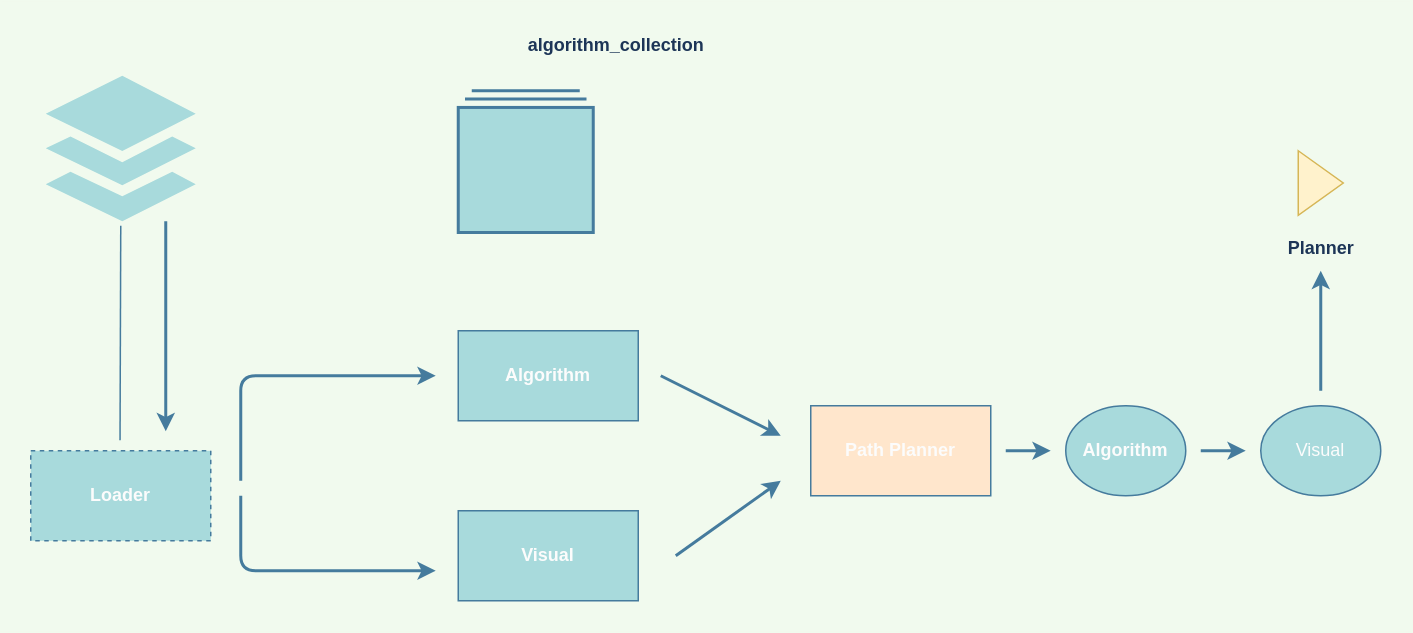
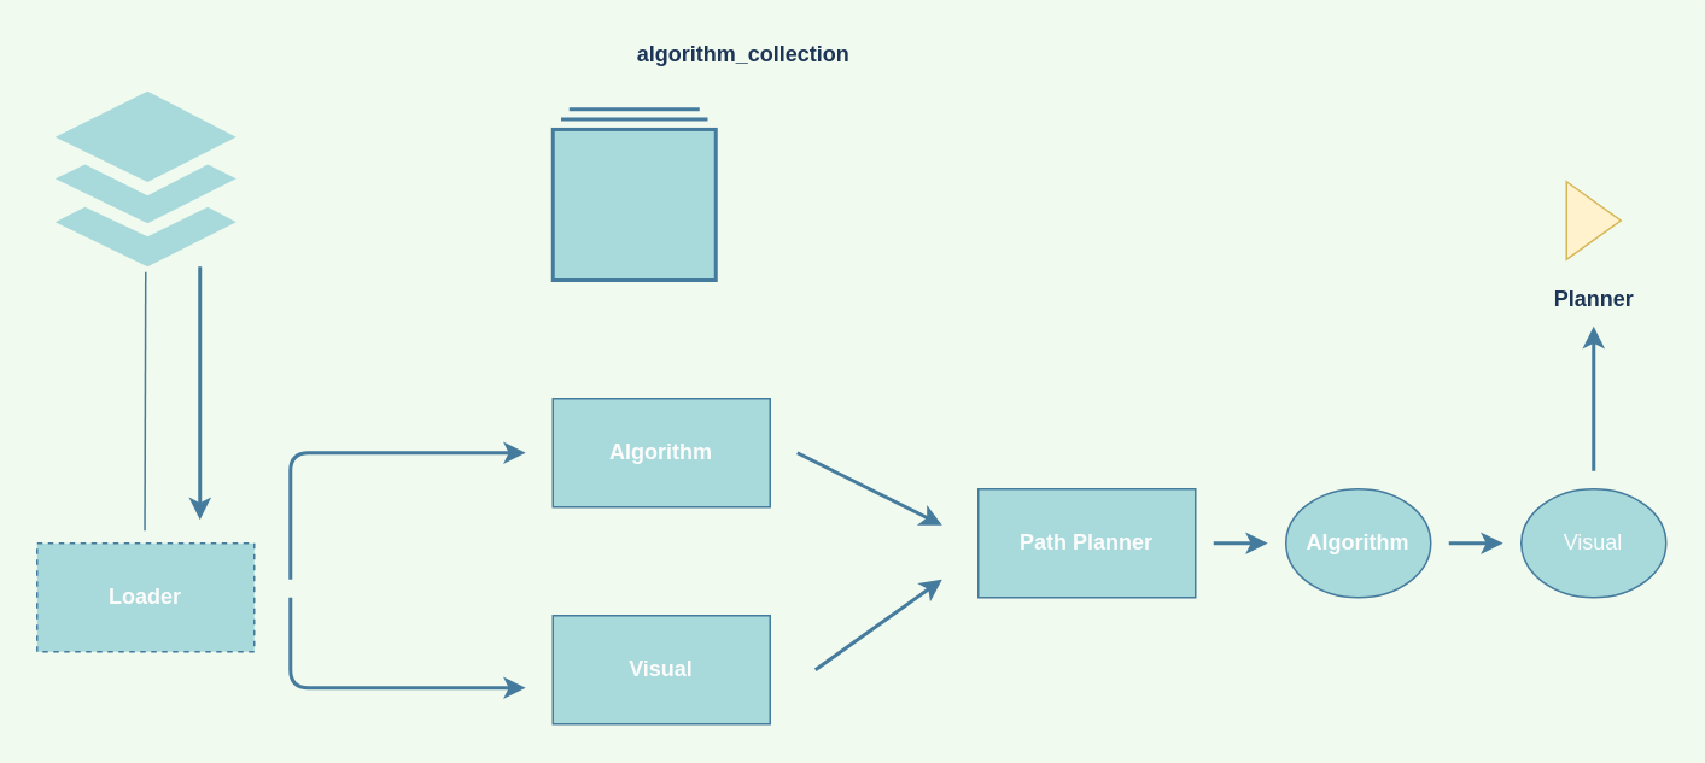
  <mxCell id="0" />
  <mxCell id="1" parent="0" />
  <mxCell id="2" value="" style="html=1;aspect=fixed;strokeColor=none;shadow=0;align=center;verticalAlign=top;fillColor=#A8DADC;shape=mxgraph.gcp2.files;fontColor=#1D3557;" vertex="1" parent="1"><mxGeometry x="30" y="50" width="100" height="97" as="geometry" /></mxCell>
  <mxCell id="3" value="" style="html=1;verticalLabelPosition=bottom;align=center;verticalAlign=top;strokeWidth=2;strokeColor=#457B9D;shadow=0;dashed=0;shape=mxgraph.ios7.icons.folders;labelBackgroundColor=#F1FAEE;fillColor=#A8DADC;fontColor=#1D3557;" vertex="1" parent="1"><mxGeometry x="305" y="60" width="90" height="94.5" as="geometry" /></mxCell>
  <mxCell id="4" value="algorithm_collection" style="text;html=1;align=center;verticalAlign=middle;resizable=0;points=[];autosize=1;fontStyle=1;fontColor=#1D3557;" vertex="1" parent="1"><mxGeometry x="345" y="20" width="130" height="20" as="geometry" /></mxCell>
  <mxCell id="5" value="&lt;font color=&quot;#fcfcfc&quot;&gt;Loader&lt;/font&gt;" style="rounded=0;whiteSpace=wrap;html=1;fillColor=#A8DADC;strokeColor=#457B9D;fontColor=#FAFAFA;fontStyle=1;dashed=1;" vertex="1" parent="1"><mxGeometry x="20" y="300" width="120" height="60" as="geometry" /></mxCell>
  <mxCell id="6" value="&lt;font color=&quot;#fcfcfc&quot;&gt;&lt;b&gt;Visual&lt;/b&gt;&lt;/font&gt;" style="rounded=0;whiteSpace=wrap;html=1;fillColor=#A8DADC;strokeColor=#457B9D;fontColor=#1D3557;" vertex="1" parent="1"><mxGeometry x="305" y="340" width="120" height="60" as="geometry" /></mxCell>
  <mxCell id="7" value="&lt;span style=&quot;font-size: 12px&quot;&gt;&lt;font color=&quot;#fcfcfc&quot;&gt;Algorithm&lt;/font&gt;&lt;/span&gt;" style="rounded=0;whiteSpace=wrap;html=1;fillColor=#A8DADC;strokeColor=#457B9D;fontColor=#1D3557;fontStyle=1" vertex="1" parent="1"><mxGeometry x="305" y="220" width="120" height="60" as="geometry" /></mxCell>
  <mxCell id="8" value="" style="endArrow=none;html=1;exitX=0.496;exitY=-0.116;exitDx=0;exitDy=0;exitPerimeter=0;labelBackgroundColor=#F1FAEE;strokeColor=#457B9D;fontColor=#1D3557;" edge="1" parent="1" source="5"><mxGeometry width="50" height="50" relative="1" as="geometry"><mxPoint x="79.5" y="230" as="sourcePoint" /><mxPoint x="80" y="150" as="targetPoint" /></mxGeometry></mxCell>
  <mxCell id="9" value="" style="endArrow=classic;html=1;fillColor=#A8DADC;strokeColor=#457B9D;strokeWidth=2;labelBackgroundColor=#F1FAEE;fontColor=#1D3557;" edge="1" parent="1"><mxGeometry width="50" height="50" relative="1" as="geometry"><mxPoint x="110" y="147" as="sourcePoint" /><mxPoint x="110" y="287" as="targetPoint" /></mxGeometry></mxCell>
- <mxCell id="10" value="&lt;font color=&quot;#fcfcfc&quot;&gt;&lt;b&gt;Path Planner&lt;/b&gt;&lt;/font&gt;" style="rounded=0;whiteSpace=wrap;html=1;fillColor=#ffe6cc;strokeColor=#457B9D;fontColor=#1D3557;" vertex="1" parent="1"><mxGeometry x="540" y="270" width="120" height="60" as="geometry" /></mxCell>
+ <mxCell id="10" value="&lt;font color=&quot;#fcfcfc&quot;&gt;&lt;b&gt;Path Planner&lt;/b&gt;&lt;/font&gt;" style="rounded=0;whiteSpace=wrap;html=1;fillColor=#A8DADC;strokeColor=#457B9D;fontColor=#1D3557;" vertex="1" parent="1"><mxGeometry x="540" y="270" width="120" height="60" as="geometry" /></mxCell>
  <mxCell id="11" value="" style="endArrow=none;html=1;strokeWidth=2;fillColor=#A8DADC;labelBackgroundColor=#F1FAEE;fontColor=#1D3557;strokeColor=none;" edge="1" parent="1"><mxGeometry width="50" height="50" relative="1" as="geometry"><mxPoint x="160" y="310" as="sourcePoint" /><mxPoint x="290" y="250" as="targetPoint" /><Array as="points"><mxPoint x="160" y="250" /></Array></mxGeometry></mxCell>
  <mxCell id="12" value="" style="endArrow=classic;html=1;strokeColor=#457B9D;fillColor=#A8DADC;fontColor=#000000;strokeWidth=2;" edge="1" parent="1"><mxGeometry width="50" height="50" relative="1" as="geometry"><mxPoint x="160" y="320" as="sourcePoint" /><mxPoint x="290" y="250" as="targetPoint" /><Array as="points"><mxPoint x="160" y="250" /></Array></mxGeometry></mxCell>
  <mxCell id="13" value="" style="endArrow=classic;html=1;strokeColor=#457B9D;strokeWidth=2;fillColor=#A8DADC;fontColor=#000000;" edge="1" parent="1"><mxGeometry width="50" height="50" relative="1" as="geometry"><mxPoint x="160" y="330" as="sourcePoint" /><mxPoint x="290" y="380" as="targetPoint" /><Array as="points"><mxPoint x="160" y="380" /></Array></mxGeometry></mxCell>
  <mxCell id="14" value="" style="endArrow=classic;html=1;strokeColor=#457B9D;strokeWidth=2;fillColor=#A8DADC;fontColor=#000000;" edge="1" parent="1"><mxGeometry width="50" height="50" relative="1" as="geometry"><mxPoint x="450" y="370" as="sourcePoint" /><mxPoint x="520" y="320" as="targetPoint" /><Array as="points" /></mxGeometry></mxCell>
  <mxCell id="15" value="" style="endArrow=classic;html=1;strokeColor=#457B9D;strokeWidth=2;fillColor=#A8DADC;fontColor=#000000;" edge="1" parent="1"><mxGeometry width="50" height="50" relative="1" as="geometry"><mxPoint x="440" y="250" as="sourcePoint" /><mxPoint x="520" y="290" as="targetPoint" /><Array as="points" /></mxGeometry></mxCell>
  <mxCell id="16" value="&lt;font color=&quot;#fcfcfc&quot;&gt;&lt;b&gt;Algorithm&lt;/b&gt;&lt;/font&gt;" style="ellipse;whiteSpace=wrap;html=1;rounded=0;sketch=0;strokeColor=#457B9D;fillColor=#A8DADC;fontSize=12;fontColor=#1D3557;" vertex="1" parent="1"><mxGeometry x="710" y="270" width="80" height="60" as="geometry" /></mxCell>
  <mxCell id="17" value="" style="endArrow=classic;html=1;strokeColor=#457B9D;strokeWidth=2;fillColor=#A8DADC;fontColor=#000000;" edge="1" parent="1"><mxGeometry width="50" height="50" relative="1" as="geometry"><mxPoint x="670" y="300" as="sourcePoint" /><mxPoint x="700" y="300" as="targetPoint" /><Array as="points" /></mxGeometry></mxCell>
  <mxCell id="18" value="" style="triangle;whiteSpace=wrap;html=1;rounded=0;sketch=0;strokeColor=#d6b656;fillColor=#fff2cc;fontSize=12;" vertex="1" parent="1"><mxGeometry x="865" y="100" width="30" height="43" as="geometry" /></mxCell>
  <mxCell id="19" value="&lt;font color=&quot;#fcfcfc&quot;&gt;Visual&lt;/font&gt;" style="ellipse;whiteSpace=wrap;html=1;rounded=0;sketch=0;strokeColor=#457B9D;fillColor=#A8DADC;fontSize=12;fontColor=#1D3557;" vertex="1" parent="1"><mxGeometry x="840" y="270" width="80" height="60" as="geometry" /></mxCell>
  <mxCell id="20" value="" style="endArrow=classic;html=1;strokeColor=#457B9D;strokeWidth=2;fillColor=#A8DADC;fontColor=#000000;" edge="1" parent="1"><mxGeometry width="50" height="50" relative="1" as="geometry"><mxPoint x="800" y="300" as="sourcePoint" /><mxPoint x="830" y="300" as="targetPoint" /><Array as="points" /></mxGeometry></mxCell>
  <mxCell id="21" value="" style="endArrow=classic;html=1;strokeColor=#457B9D;strokeWidth=2;fillColor=#A8DADC;fontColor=#000000;" edge="1" parent="1"><mxGeometry width="50" height="50" relative="1" as="geometry"><mxPoint x="880" y="260" as="sourcePoint" /><mxPoint x="880" y="180" as="targetPoint" /><Array as="points" /></mxGeometry></mxCell>
  <mxCell id="22" value="&lt;font&gt;Planner&lt;/font&gt;" style="text;html=1;align=center;verticalAlign=middle;resizable=0;points=[];autosize=1;fontSize=12;strokeWidth=1;fontStyle=1;fontColor=#1D3557;" vertex="1" parent="1"><mxGeometry x="845" y="154.5" width="70" height="20" as="geometry" /></mxCell>
